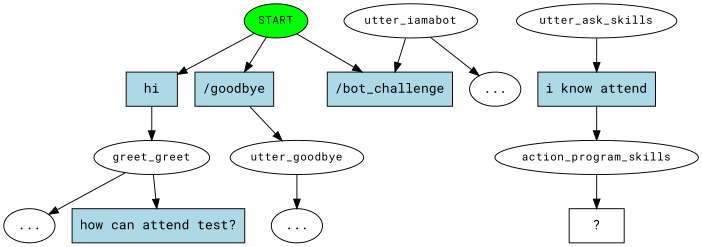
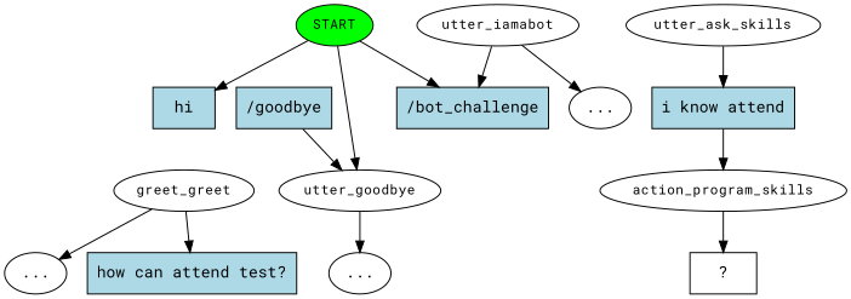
  digraph {
    fontname="Roboto Mono"
    node [fontname="Roboto Mono"]
    edge [fontname="Roboto Mono"]
    n1 [fillcolor=green fontsize=12 label=START style=filled]
    n2 [fillcolor=lightblue label=hi shape=rect style=filled]
    n3 [fillcolor=lightblue label="/goodbye" shape=rect style=filled]
    n4 [fillcolor=lightblue label="/bot_challenge" shape=rect style=filled]
    n5 [fontsize=12 label=greet_greet]
    n6 [fontsize=12 label=utter_goodbye]
    n7 [label="..."]
    n8 [fillcolor=lightblue label="how can attend test?" shape=rect style=filled]
    n9 [label="..."]
    n10 [fontsize=12 label=utter_iamabot]
    n11 [label="..."]
    n12 [fontsize=12 label=utter_ask_skills]
    n13 [fillcolor=lightblue label="i know attend" shape=rect style=filled]
    n14 [fontsize=12 label=action_program_skills]
    n15 [label="  ?  " shape=rect]
    n1 -> n2
-   n1 -> n3
+   n1 -> n6
    n1 -> n4
-   n2 -> n5
    n3 -> n6
    n5 -> n7
    n5 -> n8
    n6 -> n9
    n10 -> n4
    n10 -> n11
    n12 -> n13
    n13 -> n14
    n14 -> n15
  }
